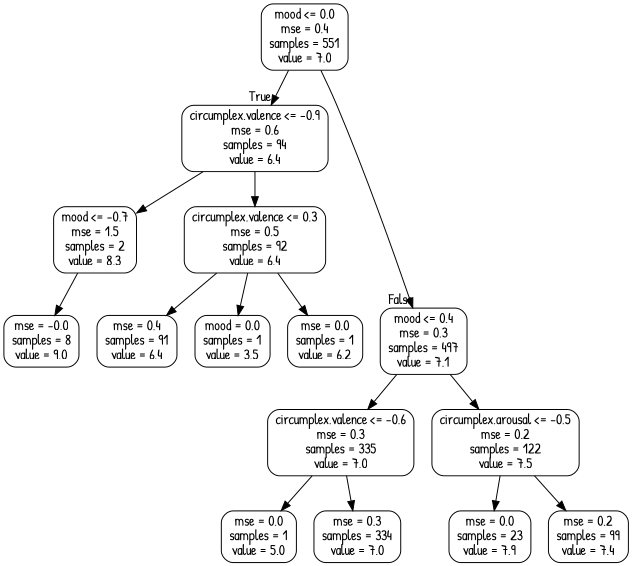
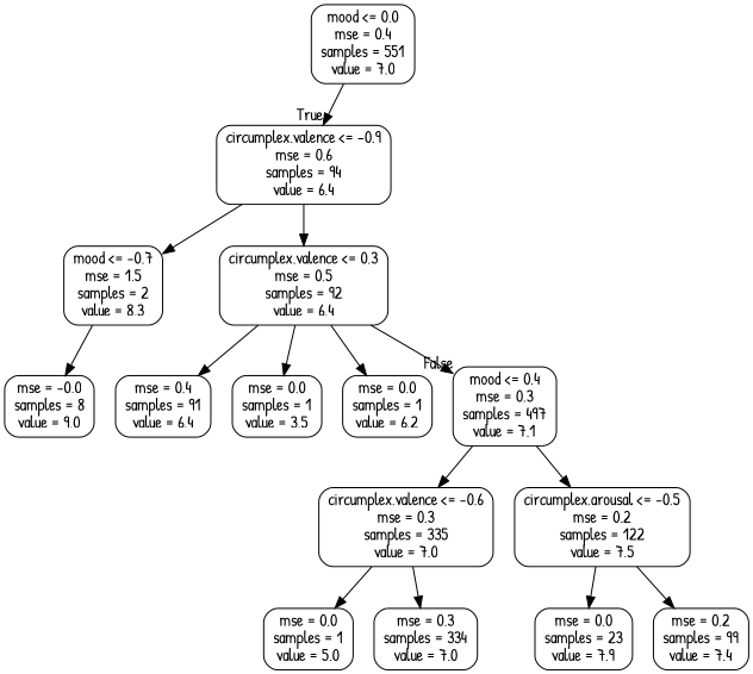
  digraph {
    fontname="Patrick Hand"
    node [color=black fontname="Patrick Hand" shape=box style=rounded]
    edge [fontname="Patrick Hand"]
    n1 [label="mood <= 0.0\nmse = 0.4\nsamples = 551\nvalue = 7.0"]
    n2 [label="circumplex.valence <= -0.9\nmse = 0.6\nsamples = 94\nvalue = 6.4"]
    n3 [label="mood <= 0.4\nmse = 0.3\nsamples = 497\nvalue = 7.1"]
    n4 [label="mood <= -0.7\nmse = 1.5\nsamples = 2\nvalue = 8.3"]
    n5 [label="circumplex.valence <= 0.3\nmse = 0.5\nsamples = 92\nvalue = 6.4"]
    n6 [label="circumplex.valence <= -0.6\nmse = 0.3\nsamples = 335\nvalue = 7.0"]
    n7 [label="circumplex.arousal <= -0.5\nmse = 0.2\nsamples = 122\nvalue = 7.5"]
    n8 [label="mse = -0.0\nsamples = 8\nvalue = 9.0"]
    n9 [label="mse = 0.0\nsamples = 1\nvalue = 6.2"]
    n10 [label="mse = 0.4\nsamples = 91\nvalue = 6.4"]
-   n11 [label="mood = 0.0\nsamples = 1\nvalue = 3.5"]
+   n11 [label="mse = 0.0\nsamples = 1\nvalue = 3.5"]
    n12 [label="mse = 0.0\nsamples = 1\nvalue = 5.0"]
    n13 [label="mse = 0.3\nsamples = 334\nvalue = 7.0"]
    n14 [label="mse = 0.0\nsamples = 23\nvalue = 7.9"]
    n15 [label="mse = 0.2\nsamples = 99\nvalue = 7.4"]
    n1 -> n2 [headlabel=True labelangle=45 labeldistance=2.5]
-   n1 -> n3 [headlabel=False labelangle=-45 labeldistance=2.5]
+   n5 -> n3 [headlabel=False labelangle=-45 labeldistance=2.5]
    n2 -> n4
    n2 -> n5
    n3 -> n6
    n3 -> n7
    n4 -> n8
    n5 -> n9
    n5 -> n10
    n5 -> n11
    n6 -> n12
    n6 -> n13
    n7 -> n14
    n7 -> n15
  }
